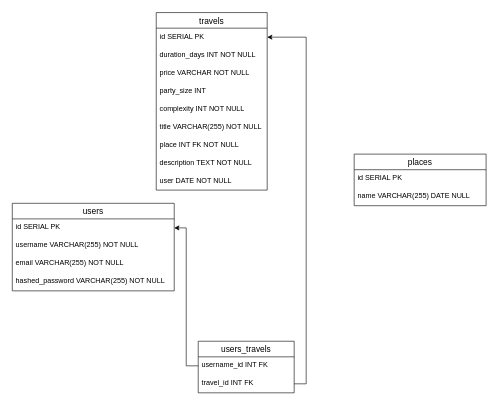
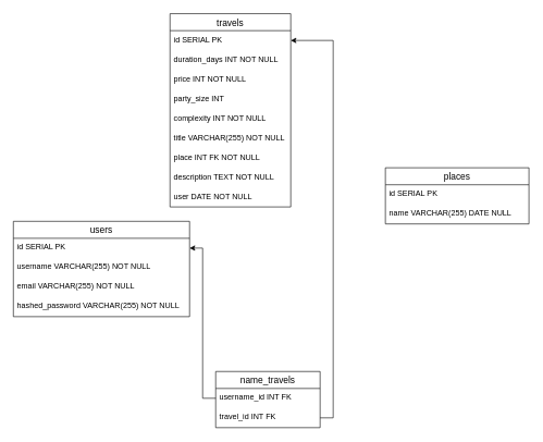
  <mxCell id="0" />
  <mxCell id="1" parent="0" />
  <mxCell id="2" value="users" style="swimlane;fontStyle=0;childLayout=stackLayout;horizontal=1;startSize=26;horizontalStack=0;resizeParent=1;resizeParentMax=0;resizeLast=0;collapsible=1;marginBottom=0;align=center;fontSize=14;" vertex="1" parent="1"><mxGeometry x="20" y="338" width="270" height="146" as="geometry" /></mxCell>
  <mxCell id="3" value="id SERIAL PK" style="text;strokeColor=none;fillColor=none;spacingLeft=4;spacingRight=4;overflow=hidden;rotatable=0;points=[[0,0.5],[1,0.5]];portConstraint=eastwest;fontSize=12;" vertex="1" parent="2"><mxGeometry y="26" width="270" height="30" as="geometry" /></mxCell>
  <mxCell id="4" value="username VARCHAR(255) NOT NULL" style="text;strokeColor=none;fillColor=none;spacingLeft=4;spacingRight=4;overflow=hidden;rotatable=0;points=[[0,0.5],[1,0.5]];portConstraint=eastwest;fontSize=12;" vertex="1" parent="2"><mxGeometry y="56" width="270" height="30" as="geometry" /></mxCell>
  <mxCell id="5" value="email VARCHAR(255) NOT NULL" style="text;strokeColor=none;fillColor=none;spacingLeft=4;spacingRight=4;overflow=hidden;rotatable=0;points=[[0,0.5],[1,0.5]];portConstraint=eastwest;fontSize=12;" vertex="1" parent="2"><mxGeometry y="86" width="270" height="30" as="geometry" /></mxCell>
  <mxCell id="6" value="hashed_password VARCHAR(255) NOT NULL" style="text;strokeColor=none;fillColor=none;spacingLeft=4;spacingRight=4;overflow=hidden;rotatable=0;points=[[0,0.5],[1,0.5]];portConstraint=eastwest;fontSize=12;" vertex="1" parent="2"><mxGeometry y="116" width="270" height="30" as="geometry" /></mxCell>
  <mxCell id="7" value="travels" style="swimlane;fontStyle=0;childLayout=stackLayout;horizontal=1;startSize=26;horizontalStack=0;resizeParent=1;resizeParentMax=0;resizeLast=0;collapsible=1;marginBottom=0;align=center;fontSize=14;" vertex="1" parent="1"><mxGeometry x="260" y="20" width="185" height="296" as="geometry" /></mxCell>
  <mxCell id="8" value="id SERIAL PK" style="text;strokeColor=none;fillColor=none;spacingLeft=4;spacingRight=4;overflow=hidden;rotatable=0;points=[[0,0.5],[1,0.5]];portConstraint=eastwest;fontSize=12;" vertex="1" parent="7"><mxGeometry y="26" width="185" height="30" as="geometry" /></mxCell>
  <mxCell id="9" value="duration_days INT NOT NULL" style="text;strokeColor=none;fillColor=none;spacingLeft=4;spacingRight=4;overflow=hidden;rotatable=0;points=[[0,0.5],[1,0.5]];portConstraint=eastwest;fontSize=12;" vertex="1" parent="7"><mxGeometry y="56" width="185" height="30" as="geometry" /></mxCell>
- <mxCell id="10" value="price VARCHAR NOT NULL" style="text;strokeColor=none;fillColor=none;spacingLeft=4;spacingRight=4;overflow=hidden;rotatable=0;points=[[0,0.5],[1,0.5]];portConstraint=eastwest;fontSize=12;" vertex="1" parent="7"><mxGeometry y="86" width="185" height="30" as="geometry" /></mxCell>
+ <mxCell id="10" value="price INT NOT NULL" style="text;strokeColor=none;fillColor=none;spacingLeft=4;spacingRight=4;overflow=hidden;rotatable=0;points=[[0,0.5],[1,0.5]];portConstraint=eastwest;fontSize=12;" vertex="1" parent="7"><mxGeometry y="86" width="185" height="30" as="geometry" /></mxCell>
  <mxCell id="11" value="party_size INT" style="text;strokeColor=none;fillColor=none;spacingLeft=4;spacingRight=4;overflow=hidden;rotatable=0;points=[[0,0.5],[1,0.5]];portConstraint=eastwest;fontSize=12;" vertex="1" parent="7"><mxGeometry y="116" width="185" height="30" as="geometry" /></mxCell>
  <mxCell id="12" value="complexity INT NOT NULL" style="text;strokeColor=none;fillColor=none;spacingLeft=4;spacingRight=4;overflow=hidden;rotatable=0;points=[[0,0.5],[1,0.5]];portConstraint=eastwest;fontSize=12;" vertex="1" parent="7"><mxGeometry y="146" width="185" height="30" as="geometry" /></mxCell>
  <mxCell id="13" value="title VARCHAR(255) NOT NULL" style="text;strokeColor=none;fillColor=none;spacingLeft=4;spacingRight=4;overflow=hidden;rotatable=0;points=[[0,0.5],[1,0.5]];portConstraint=eastwest;fontSize=12;" vertex="1" parent="7"><mxGeometry y="176" width="185" height="30" as="geometry" /></mxCell>
  <mxCell id="14" value="place INT FK NOT NULL" style="text;strokeColor=none;fillColor=none;spacingLeft=4;spacingRight=4;overflow=hidden;rotatable=0;points=[[0,0.5],[1,0.5]];portConstraint=eastwest;fontSize=12;" vertex="1" parent="7"><mxGeometry y="206" width="185" height="30" as="geometry" /></mxCell>
  <mxCell id="15" value="description TEXT NOT NULL" style="text;strokeColor=none;fillColor=none;spacingLeft=4;spacingRight=4;overflow=hidden;rotatable=0;points=[[0,0.5],[1,0.5]];portConstraint=eastwest;fontSize=12;" vertex="1" parent="7"><mxGeometry y="236" width="185" height="30" as="geometry" /></mxCell>
  <mxCell id="16" value="user DATE NOT NULL" style="text;strokeColor=none;fillColor=none;spacingLeft=4;spacingRight=4;overflow=hidden;rotatable=0;points=[[0,0.5],[1,0.5]];portConstraint=eastwest;fontSize=12;" vertex="1" parent="7"><mxGeometry y="266" width="185" height="30" as="geometry" /></mxCell>
  <mxCell id="17" value="places" style="swimlane;fontStyle=0;childLayout=stackLayout;horizontal=1;startSize=26;horizontalStack=0;resizeParent=1;resizeParentMax=0;resizeLast=0;collapsible=1;marginBottom=0;align=center;fontSize=14;" vertex="1" parent="1"><mxGeometry x="590" y="256" width="220" height="86" as="geometry" /></mxCell>
  <mxCell id="18" value="id SERIAL PK" style="text;strokeColor=none;fillColor=none;spacingLeft=4;spacingRight=4;overflow=hidden;rotatable=0;points=[[0,0.5],[1,0.5]];portConstraint=eastwest;fontSize=12;" vertex="1" parent="17"><mxGeometry y="26" width="220" height="30" as="geometry" /></mxCell>
  <mxCell id="19" value="name VARCHAR(255) DATE NULL" style="text;strokeColor=none;fillColor=none;spacingLeft=4;spacingRight=4;overflow=hidden;rotatable=0;points=[[0,0.5],[1,0.5]];portConstraint=eastwest;fontSize=12;" vertex="1" parent="17"><mxGeometry y="56" width="220" height="30" as="geometry" /></mxCell>
- <mxCell id="20" value="users_travels" style="swimlane;fontStyle=0;childLayout=stackLayout;horizontal=1;startSize=26;horizontalStack=0;resizeParent=1;resizeParentMax=0;resizeLast=0;collapsible=1;marginBottom=0;align=center;fontSize=14;" vertex="1" parent="1"><mxGeometry x="330" y="568" width="160" height="86" as="geometry" /></mxCell>
+ <mxCell id="20" value="name_travels" style="swimlane;fontStyle=0;childLayout=stackLayout;horizontal=1;startSize=26;horizontalStack=0;resizeParent=1;resizeParentMax=0;resizeLast=0;collapsible=1;marginBottom=0;align=center;fontSize=14;" vertex="1" parent="1"><mxGeometry x="330" y="568" width="160" height="86" as="geometry" /></mxCell>
  <mxCell id="21" value="username_id INT FK" style="text;strokeColor=none;fillColor=none;spacingLeft=4;spacingRight=4;overflow=hidden;rotatable=0;points=[[0,0.5],[1,0.5]];portConstraint=eastwest;fontSize=12;" vertex="1" parent="20"><mxGeometry y="26" width="160" height="30" as="geometry" /></mxCell>
  <mxCell id="22" value="travel_id INT FK" style="text;strokeColor=none;fillColor=none;spacingLeft=4;spacingRight=4;overflow=hidden;rotatable=0;points=[[0,0.5],[1,0.5]];portConstraint=eastwest;fontSize=12;" vertex="1" parent="20"><mxGeometry y="56" width="160" height="30" as="geometry" /></mxCell>
  <mxCell id="23" style="edgeStyle=orthogonalEdgeStyle;rounded=0;orthogonalLoop=1;jettySize=auto;html=1;exitX=0;exitY=0.5;exitDx=0;exitDy=0;entryX=1;entryY=0.5;entryDx=0;entryDy=0;" edge="1" parent="1" source="21" target="3"><mxGeometry relative="1" as="geometry" /></mxCell>
  <mxCell id="24" style="edgeStyle=orthogonalEdgeStyle;rounded=0;orthogonalLoop=1;jettySize=auto;html=1;exitX=1;exitY=0.5;exitDx=0;exitDy=0;entryX=1;entryY=0.5;entryDx=0;entryDy=0;" edge="1" parent="1" source="22" target="8"><mxGeometry relative="1" as="geometry" /></mxCell>
